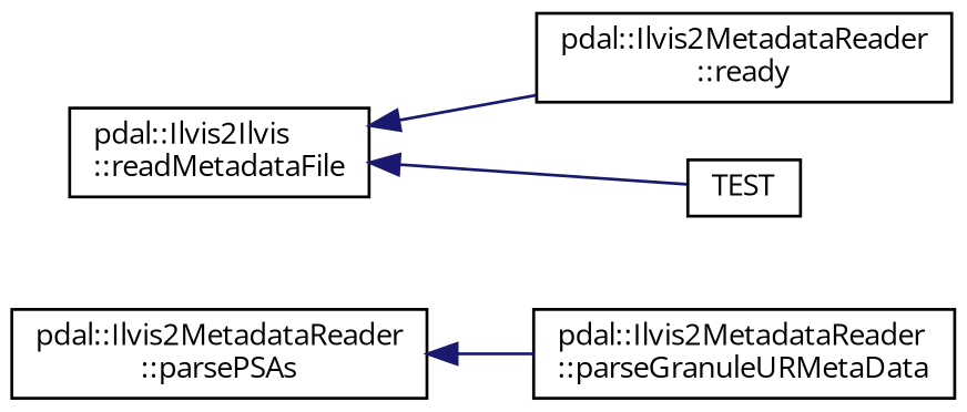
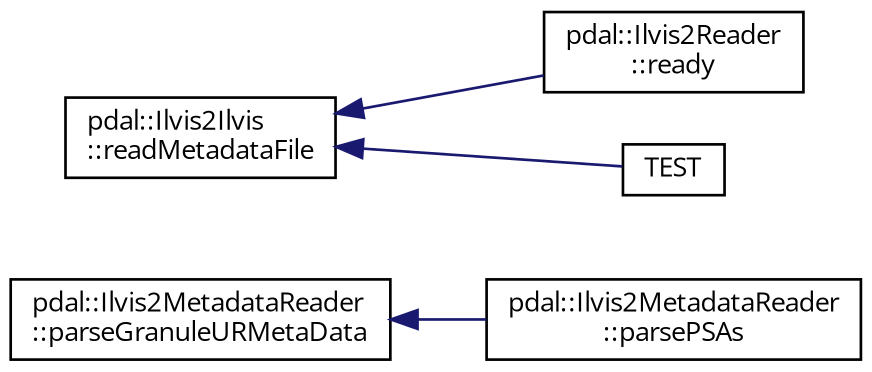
  digraph {
    fontname="Open Sans"
    rankdir=LR
    node [color=black fillcolor=white fontname="Open Sans" fontsize=10 shape=record style=filled]
    edge [color=midnightblue dir=back fontname="Open Sans" fontsize=10 labelfontname=Helvetica labelfontsize=10 style=solid]
    n1 [height=0.2 label="pdal::Ilvis2MetadataReader\l::parsePSAs" width=0.4]
    n2 [height=0.2 label="pdal::Ilvis2MetadataReader\l::parseGranuleURMetaData" width=0.4]
    n3 [height=0.2 label="pdal::Ilvis2Ilvis\l::readMetadataFile" width=0.4]
-   n4 [height=0.2 label="pdal::Ilvis2MetadataReader\l::ready" width=0.4]
+   n4 [height=0.2 label="pdal::Ilvis2Reader\l::ready" width=0.4]
    n5 [height=0.2 label=TEST width=0.4]
-   n1 -> n2
+   n2 -> n1
    n3 -> n4
    n3 -> n5
  }
